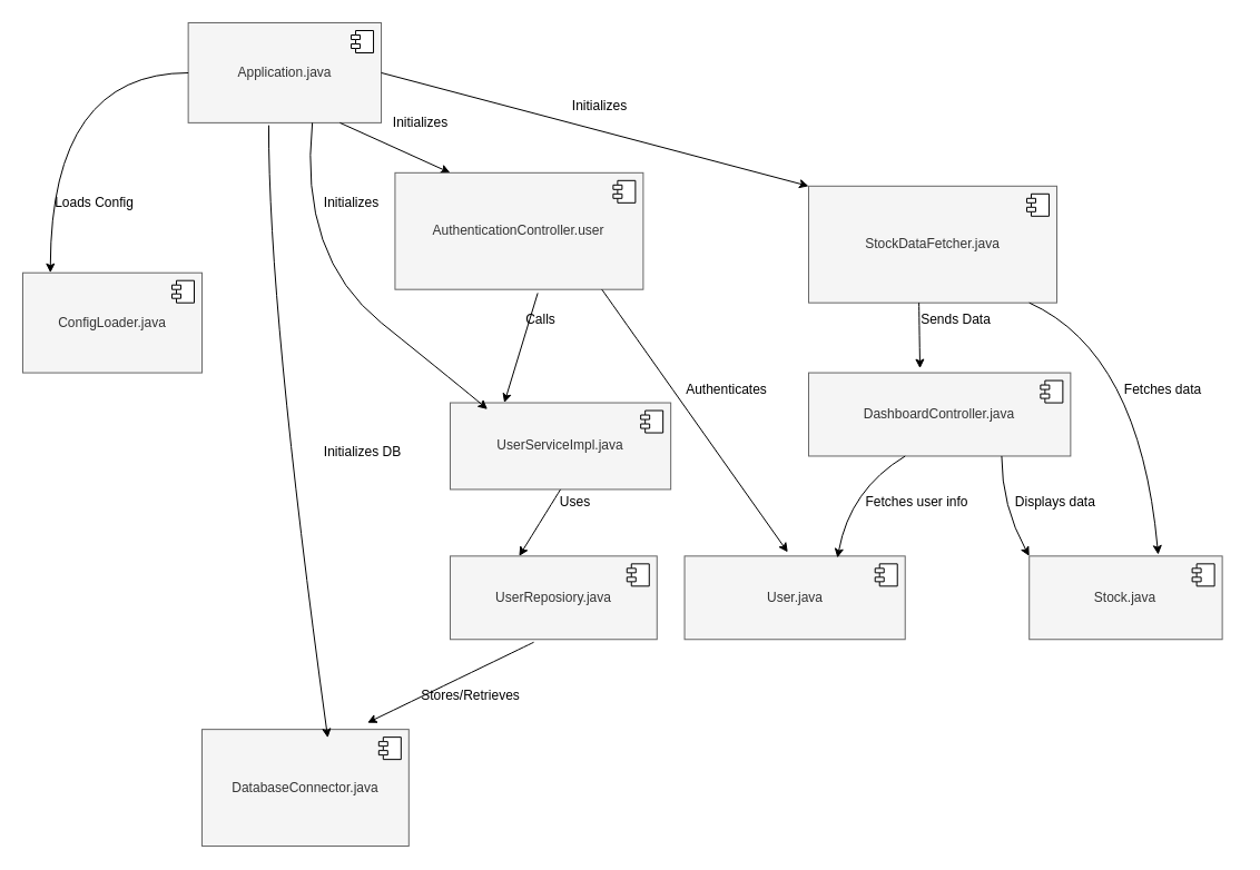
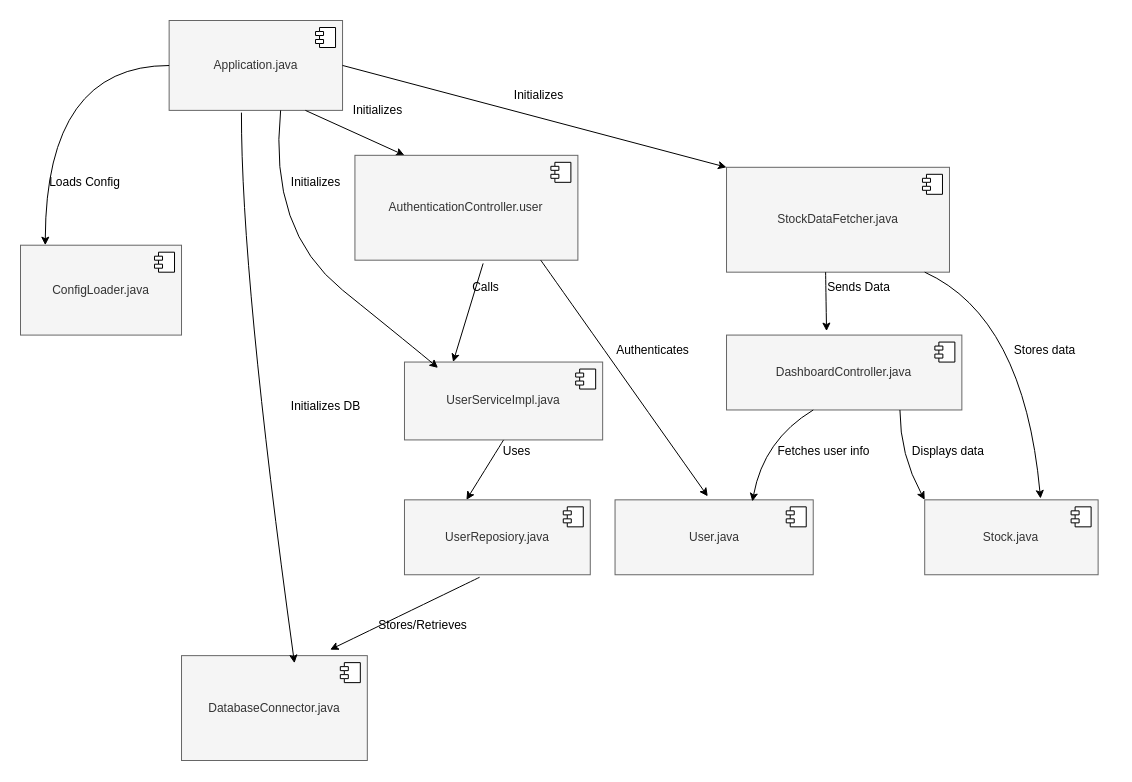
  <mxCell id="0" />
  <mxCell id="1" parent="0" />
  <mxCell id="2" value="" style="group" parent="1" vertex="1" connectable="0"><mxGeometry x="20" y="20" width="1090" height="740" as="geometry" /></mxCell>
  <mxCell id="3" value="Application.java" style="html=1;dropTarget=0;whiteSpace=wrap;fillColor=#f5f5f5;fontColor=#333333;strokeColor=#666666;" parent="2" vertex="1"><mxGeometry x="148.636" width="173.409" height="89.879" as="geometry" /></mxCell>
  <mxCell id="4" value="" style="shape=module;jettyWidth=8;jettyHeight=4;" parent="3" vertex="1"><mxGeometry x="1" width="20" height="20" relative="1" as="geometry"><mxPoint x="-27" y="7" as="offset" /></mxGeometry></mxCell>
  <mxCell id="5" value="" style="endArrow=classic;html=1;rounded=0;edgeStyle=orthogonalEdgeStyle;curved=1;" parent="2" source="3" edge="1"><mxGeometry width="50" height="50" relative="1" as="geometry"><mxPoint x="74.318" y="314.575" as="sourcePoint" /><mxPoint x="24.773" y="224.696" as="targetPoint" /></mxGeometry></mxCell>
  <mxCell id="6" value="ConfigLoader.java" style="html=1;dropTarget=0;whiteSpace=wrap;fillColor=#f5f5f5;fontColor=#333333;strokeColor=#666666;" parent="2" vertex="1"><mxGeometry y="224.696" width="161.023" height="89.879" as="geometry" /></mxCell>
  <mxCell id="7" value="" style="shape=module;jettyWidth=8;jettyHeight=4;" parent="6" vertex="1"><mxGeometry x="1" width="20" height="20" relative="1" as="geometry"><mxPoint x="-27" y="7" as="offset" /></mxGeometry></mxCell>
  <mxCell id="8" value="Loads Config" style="text;html=1;align=center;verticalAlign=middle;resizable=0;points=[];autosize=1;strokeColor=none;fillColor=none;" parent="2" vertex="1"><mxGeometry x="18.58" y="146.802" width="90" height="30" as="geometry" /></mxCell>
  <mxCell id="9" value="DatabaseConnector.java" style="html=1;dropTarget=0;whiteSpace=wrap;fillColor=#f5f5f5;fontColor=#333333;strokeColor=#666666;" parent="2" vertex="1"><mxGeometry x="161.023" y="635.142" width="185.795" height="104.858" as="geometry" /></mxCell>
  <mxCell id="10" value="" style="shape=module;jettyWidth=8;jettyHeight=4;" parent="9" vertex="1"><mxGeometry x="1" width="20" height="20" relative="1" as="geometry"><mxPoint x="-27" y="7" as="offset" /></mxGeometry></mxCell>
  <mxCell id="11" value="" style="endArrow=classic;html=1;rounded=0;" parent="2" edge="1"><mxGeometry width="50" height="50" relative="1" as="geometry"><mxPoint x="284.886" y="89.879" as="sourcePoint" /><mxPoint x="383.977" y="134.818" as="targetPoint" /></mxGeometry></mxCell>
  <mxCell id="12" value="AuthenticationController.user" style="html=1;dropTarget=0;whiteSpace=wrap;fillColor=#f5f5f5;fontColor=#333333;strokeColor=#666666;" parent="2" vertex="1"><mxGeometry x="334.432" y="134.818" width="222.955" height="104.858" as="geometry" /></mxCell>
  <mxCell id="13" value="" style="shape=module;jettyWidth=8;jettyHeight=4;" parent="12" vertex="1"><mxGeometry x="1" width="20" height="20" relative="1" as="geometry"><mxPoint x="-27" y="7" as="offset" /></mxGeometry></mxCell>
  <mxCell id="14" value="Initializes" style="text;html=1;align=center;verticalAlign=middle;resizable=0;points=[];autosize=1;strokeColor=none;fillColor=none;" parent="2" vertex="1"><mxGeometry x="322.045" y="74.899" width="70" height="30" as="geometry" /></mxCell>
  <mxCell id="15" value="StockDataFetcher.java" style="html=1;dropTarget=0;whiteSpace=wrap;fillColor=#f5f5f5;fontColor=#333333;strokeColor=#666666;" parent="2" vertex="1"><mxGeometry x="706.023" y="146.802" width="222.955" height="104.858" as="geometry" /></mxCell>
  <mxCell id="16" value="" style="shape=module;jettyWidth=8;jettyHeight=4;" parent="15" vertex="1"><mxGeometry x="1" width="20" height="20" relative="1" as="geometry"><mxPoint x="-27" y="7" as="offset" /></mxGeometry></mxCell>
  <mxCell id="17" value="" style="endArrow=classic;html=1;rounded=0;entryX=0;entryY=0;entryDx=0;entryDy=0;exitX=1;exitY=0.5;exitDx=0;exitDy=0;" parent="2" source="3" target="15" edge="1"><mxGeometry width="50" height="50" relative="1" as="geometry"><mxPoint x="445.909" y="14.98" as="sourcePoint" /><mxPoint x="545" y="59.919" as="targetPoint" /></mxGeometry></mxCell>
  <mxCell id="18" value="Initializes" style="text;html=1;align=center;verticalAlign=middle;resizable=0;points=[];autosize=1;strokeColor=none;fillColor=none;" parent="2" vertex="1"><mxGeometry x="483.068" y="59.919" width="70" height="30" as="geometry" /></mxCell>
  <mxCell id="19" value="Initializes DB" style="text;html=1;align=center;verticalAlign=middle;resizable=0;points=[];autosize=1;strokeColor=none;fillColor=none;" parent="2" vertex="1"><mxGeometry x="260.114" y="371.498" width="90" height="30" as="geometry" /></mxCell>
  <mxCell id="20" value="UserServiceImpl.java" style="html=1;dropTarget=0;whiteSpace=wrap;fillColor=#f5f5f5;fontColor=#333333;strokeColor=#666666;" parent="2" vertex="1"><mxGeometry x="383.977" y="341.538" width="198.182" height="77.895" as="geometry" /></mxCell>
  <mxCell id="21" value="" style="shape=module;jettyWidth=8;jettyHeight=4;" parent="20" vertex="1"><mxGeometry x="1" width="20" height="20" relative="1" as="geometry"><mxPoint x="-27" y="7" as="offset" /></mxGeometry></mxCell>
  <mxCell id="22" value="" style="endArrow=classic;html=1;rounded=0;entryX=0.419;entryY=-0.029;entryDx=0;entryDy=0;entryPerimeter=0;exitX=0.575;exitY=1.031;exitDx=0;exitDy=0;exitPerimeter=0;" parent="2" source="12" edge="1"><mxGeometry width="50" height="50" relative="1" as="geometry"><mxPoint x="459.212" y="246.043" as="sourcePoint" /><mxPoint x="432.606" y="341.538" as="targetPoint" /></mxGeometry></mxCell>
  <mxCell id="23" value="Calls" style="text;html=1;align=center;verticalAlign=middle;resizable=0;points=[];autosize=1;strokeColor=none;fillColor=none;" parent="2" vertex="1"><mxGeometry x="439.716" y="251.66" width="50" height="30" as="geometry" /></mxCell>
  <mxCell id="24" value="" style="endArrow=classic;html=1;rounded=0;curved=1;entryX=0.169;entryY=0.075;entryDx=0;entryDy=0;entryPerimeter=0;" parent="2" target="20" edge="1"><mxGeometry width="50" height="50" relative="1" as="geometry"><mxPoint x="260.114" y="89.879" as="sourcePoint" /><mxPoint x="396.364" y="329.555" as="targetPoint" /><Array as="points"><mxPoint x="247.727" y="209.717" /><mxPoint x="396.364" y="329.555" /></Array></mxGeometry></mxCell>
  <mxCell id="25" value="Initializes" style="text;html=1;align=center;verticalAlign=middle;resizable=0;points=[];autosize=1;strokeColor=none;fillColor=none;" parent="2" vertex="1"><mxGeometry x="260.114" y="146.802" width="70" height="30" as="geometry" /></mxCell>
  <mxCell id="26" value="" style="endArrow=classic;html=1;rounded=0;curved=1;" parent="2" edge="1"><mxGeometry width="50" height="50" relative="1" as="geometry"><mxPoint x="483.068" y="419.433" as="sourcePoint" /><mxPoint x="445.909" y="479.352" as="targetPoint" /></mxGeometry></mxCell>
  <mxCell id="27" value="UserReposiory.java" style="html=1;dropTarget=0;whiteSpace=wrap;fillColor=#f5f5f5;fontColor=#333333;strokeColor=#666666;" parent="2" vertex="1"><mxGeometry x="383.977" y="479.352" width="185.795" height="74.899" as="geometry" /></mxCell>
  <mxCell id="28" value="" style="shape=module;jettyWidth=8;jettyHeight=4;" parent="27" vertex="1"><mxGeometry x="1" width="20" height="20" relative="1" as="geometry"><mxPoint x="-27" y="7" as="offset" /></mxGeometry></mxCell>
  <mxCell id="29" value="Uses" style="text;html=1;align=center;verticalAlign=middle;resizable=0;points=[];autosize=1;strokeColor=none;fillColor=none;" parent="2" vertex="1"><mxGeometry x="470.682" y="416.437" width="50" height="30" as="geometry" /></mxCell>
  <mxCell id="30" value="" style="endArrow=classic;html=1;rounded=0;curved=1;exitX=0.417;exitY=1.025;exitDx=0;exitDy=0;exitPerimeter=0;entryX=0.608;entryY=0.072;entryDx=0;entryDy=0;entryPerimeter=0;" parent="2" source="3" target="9" edge="1"><mxGeometry width="50" height="50" relative="1" as="geometry"><mxPoint x="222.955" y="104.858" as="sourcePoint" /><mxPoint x="309.659" y="404.453" as="targetPoint" /><Array as="points"><mxPoint x="220.477" y="254.656" /></Array></mxGeometry></mxCell>
  <mxCell id="31" value="" style="endArrow=classic;html=1;rounded=0;curved=1;exitX=0.404;exitY=1.034;exitDx=0;exitDy=0;exitPerimeter=0;" parent="2" source="27" edge="1"><mxGeometry width="50" height="50" relative="1" as="geometry"><mxPoint x="445.909" y="659.109" as="sourcePoint" /><mxPoint x="309.659" y="629.15" as="targetPoint" /></mxGeometry></mxCell>
  <mxCell id="32" value="Stores/Retrieves" style="text;html=1;align=center;verticalAlign=middle;resizable=0;points=[];autosize=1;strokeColor=none;fillColor=none;" parent="2" vertex="1"><mxGeometry x="346.818" y="590.202" width="110" height="30" as="geometry" /></mxCell>
  <mxCell id="33" value="User.java" style="html=1;dropTarget=0;whiteSpace=wrap;fillColor=#f5f5f5;fontColor=#333333;strokeColor=#666666;" parent="2" vertex="1"><mxGeometry x="594.545" y="479.352" width="198.182" height="74.899" as="geometry" /></mxCell>
  <mxCell id="34" value="" style="shape=module;jettyWidth=8;jettyHeight=4;" parent="33" vertex="1"><mxGeometry x="1" width="20" height="20" relative="1" as="geometry"><mxPoint x="-27" y="7" as="offset" /></mxGeometry></mxCell>
  <mxCell id="35" value="" style="endArrow=classic;html=1;rounded=0;curved=1;exitX=0.75;exitY=1;exitDx=0;exitDy=0;entryX=0.374;entryY=-0.047;entryDx=0;entryDy=0;entryPerimeter=0;" parent="2" edge="1"><mxGeometry width="50" height="50" relative="1" as="geometry"><mxPoint x="520.227" y="239.676" as="sourcePoint" /><mxPoint x="687.245" y="475.832" as="targetPoint" /></mxGeometry></mxCell>
  <mxCell id="36" value="DashboardController.java" style="html=1;dropTarget=0;whiteSpace=wrap;fillColor=#f5f5f5;fontColor=#333333;strokeColor=#666666;" parent="2" vertex="1"><mxGeometry x="706.023" y="314.575" width="235.341" height="74.899" as="geometry" /></mxCell>
  <mxCell id="37" value="" style="shape=module;jettyWidth=8;jettyHeight=4;" parent="36" vertex="1"><mxGeometry x="1" width="20" height="20" relative="1" as="geometry"><mxPoint x="-27" y="7" as="offset" /></mxGeometry></mxCell>
  <mxCell id="38" value="" style="endArrow=classic;html=1;rounded=0;curved=1;exitX=0.433;exitY=1.01;exitDx=0;exitDy=0;exitPerimeter=0;entryX=0.425;entryY=0.027;entryDx=0;entryDy=0;entryPerimeter=0;" parent="2" edge="1"><mxGeometry width="50" height="50" relative="1" as="geometry"><mxPoint x="805.114" y="251.66" as="sourcePoint" /><mxPoint x="806.043" y="310.605" as="targetPoint" /></mxGeometry></mxCell>
  <mxCell id="39" value="Sends Data" style="text;html=1;align=center;verticalAlign=middle;resizable=0;points=[];autosize=1;strokeColor=none;fillColor=none;" parent="2" vertex="1"><mxGeometry x="792.727" y="251.66" width="90" height="30" as="geometry" /></mxCell>
  <mxCell id="40" value="Authenticates" style="text;html=1;align=center;verticalAlign=middle;resizable=0;points=[];autosize=1;strokeColor=none;fillColor=none;" parent="2" vertex="1"><mxGeometry x="582.159" y="314.575" width="100" height="30" as="geometry" /></mxCell>
  <mxCell id="41" value="" style="endArrow=classic;html=1;rounded=0;curved=1;entryX=0.668;entryY=-0.018;entryDx=0;entryDy=0;entryPerimeter=0;" parent="2" target="43" edge="1"><mxGeometry width="50" height="50" relative="1" as="geometry"><mxPoint x="904.205" y="251.66" as="sourcePoint" /><mxPoint x="928.977" y="521.296" as="targetPoint" /><Array as="points"><mxPoint x="1003.295" y="296.599" /></Array></mxGeometry></mxCell>
- <mxCell id="42" value="Fetches data" style="text;html=1;align=center;verticalAlign=middle;resizable=0;points=[];autosize=1;strokeColor=none;fillColor=none;" parent="2" vertex="1"><mxGeometry x="978.523" y="314.575" width="90" height="30" as="geometry" /></mxCell>
+ <mxCell id="42" value="Stores data" style="text;html=1;align=center;verticalAlign=middle;resizable=0;points=[];autosize=1;strokeColor=none;fillColor=none;" parent="2" vertex="1"><mxGeometry x="978.523" y="314.575" width="90" height="30" as="geometry" /></mxCell>
  <mxCell id="43" value="Stock.java" style="html=1;dropTarget=0;whiteSpace=wrap;fillColor=#f5f5f5;fontColor=#333333;strokeColor=#666666;" parent="2" vertex="1"><mxGeometry x="904.205" y="479.352" width="173.409" height="74.899" as="geometry" /></mxCell>
  <mxCell id="44" value="" style="shape=module;jettyWidth=8;jettyHeight=4;" parent="43" vertex="1"><mxGeometry x="1" width="20" height="20" relative="1" as="geometry"><mxPoint x="-27" y="7" as="offset" /></mxGeometry></mxCell>
  <mxCell id="45" value="" style="endArrow=classic;html=1;rounded=0;curved=1;entryX=0.693;entryY=0.021;entryDx=0;entryDy=0;entryPerimeter=0;" parent="2" target="33" edge="1"><mxGeometry width="50" height="50" relative="1" as="geometry"><mxPoint x="792.727" y="389.474" as="sourcePoint" /><mxPoint x="854.659" y="314.575" as="targetPoint" /><Array as="points"><mxPoint x="743.182" y="419.433" /></Array></mxGeometry></mxCell>
  <mxCell id="46" value="Fetches user info" style="text;html=1;align=center;verticalAlign=middle;resizable=0;points=[];autosize=1;strokeColor=none;fillColor=none;" parent="2" vertex="1"><mxGeometry x="743.182" y="416.437" width="120" height="30" as="geometry" /></mxCell>
  <mxCell id="47" value="" style="endArrow=classic;html=1;rounded=0;curved=1;entryX=0;entryY=0;entryDx=0;entryDy=0;" parent="2" target="43" edge="1"><mxGeometry width="50" height="50" relative="1" as="geometry"><mxPoint x="879.432" y="389.474" as="sourcePoint" /><mxPoint x="928.977" y="464.372" as="targetPoint" /><Array as="points"><mxPoint x="879.432" y="434.413" /></Array></mxGeometry></mxCell>
  <mxCell id="48" value="Displays data&amp;nbsp;" style="text;html=1;align=center;verticalAlign=middle;resizable=0;points=[];autosize=1;strokeColor=none;fillColor=none;" parent="2" vertex="1"><mxGeometry x="879.432" y="416.437" width="100" height="30" as="geometry" /></mxCell>
